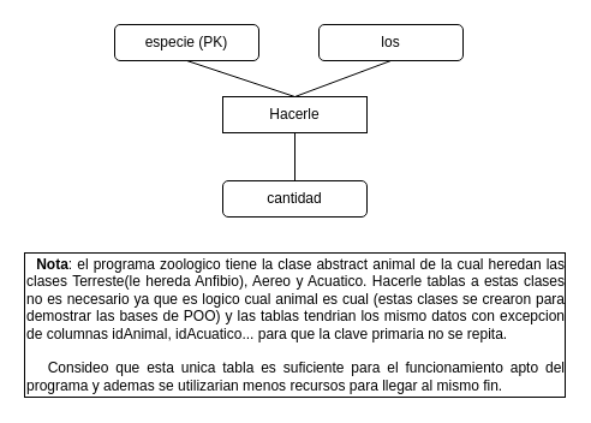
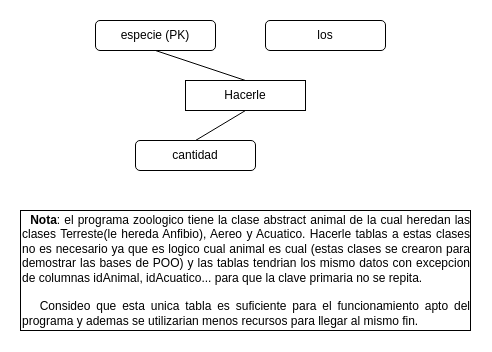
  <mxCell id="0" />
  <mxCell id="1" parent="0" />
  <mxCell id="2" value="Hacerle" style="rounded=0;whiteSpace=wrap;html=1;" parent="1" vertex="1"><mxGeometry x="185" y="80" width="120" height="30" as="geometry" /></mxCell>
  <mxCell id="3" value="especie (PK)" style="rounded=1;whiteSpace=wrap;html=1;" parent="1" vertex="1"><mxGeometry x="95" y="20" width="120" height="30" as="geometry" /></mxCell>
- <mxCell id="4" value="cantidad" style="rounded=1;whiteSpace=wrap;html=1;" parent="1" vertex="1"><mxGeometry x="185" y="150" width="120" height="30" as="geometry" /></mxCell>
+ <mxCell id="4" value="cantidad" style="rounded=1;whiteSpace=wrap;html=1;" parent="1" vertex="1"><mxGeometry x="135" y="140" width="120" height="30" as="geometry" /></mxCell>
  <mxCell id="5" value="los" style="rounded=1;whiteSpace=wrap;html=1;" parent="1" vertex="1"><mxGeometry x="265" y="20" width="120" height="30" as="geometry" /></mxCell>
  <mxCell id="6" value="" style="endArrow=none;html=1;exitX=0.5;exitY=0;exitDx=0;exitDy=0;" edge="1" parent="1" source="2"><mxGeometry width="50" height="50" relative="1" as="geometry"><mxPoint x="105" y="100" as="sourcePoint" /><mxPoint x="155" y="50" as="targetPoint" /></mxGeometry></mxCell>
  <mxCell id="7" value="" style="endArrow=none;html=1;exitX=0.5;exitY=0;exitDx=0;exitDy=0;" edge="1" parent="1" source="4"><mxGeometry width="50" height="50" relative="1" as="geometry"><mxPoint x="330" y="140" as="sourcePoint" /><mxPoint x="245" y="110" as="targetPoint" /></mxGeometry></mxCell>
- <mxCell id="8" value="" style="endArrow=none;html=1;exitX=0.5;exitY=0;exitDx=0;exitDy=0;entryX=0.5;entryY=1;entryDx=0;entryDy=0;" edge="1" parent="1" source="2" target="5"><mxGeometry width="50" height="50" relative="1" as="geometry"><mxPoint x="265" y="100" as="sourcePoint" /><mxPoint x="175" y="70" as="targetPoint" /></mxGeometry></mxCell>
  <mxCell id="9" value="&lt;div style=&quot;text-align: justify&quot;&gt;&amp;nbsp; &lt;b&gt;Nota&lt;/b&gt;: el programa zoologico tiene la clase abstract animal de la cual heredan las clases Terreste(le hereda Anfibio), Aereo y Acuatico. Hacerle tablas a estas clases no es necesario ya que es logico cual animal es cual (estas clases se crearon para demostrar las bases de POO) y las tablas tendrian los mismo datos con excepcion de columnas idAnimal, idAcuatico... para que la clave primaria no se repita.&lt;/div&gt;&lt;div style=&quot;text-align: justify&quot;&gt;&lt;br&gt;&lt;/div&gt;&lt;div style=&quot;text-align: justify&quot;&gt;&amp;nbsp; &amp;nbsp;Consideo que esta unica tabla es suficiente para el funcionamiento apto del programa y ademas se utilizarian menos recursos para llegar al mismo fin.&lt;/div&gt;" style="rounded=0;whiteSpace=wrap;html=1;align=left;" vertex="1" parent="1"><mxGeometry x="20" y="210" width="450" height="120" as="geometry" /></mxCell>
